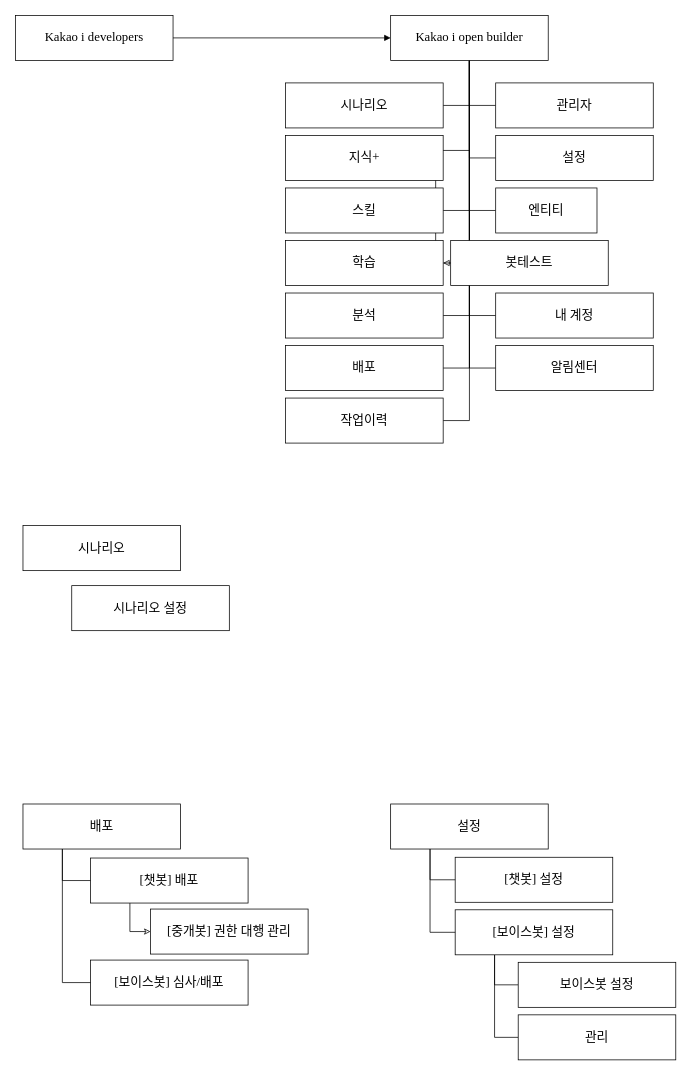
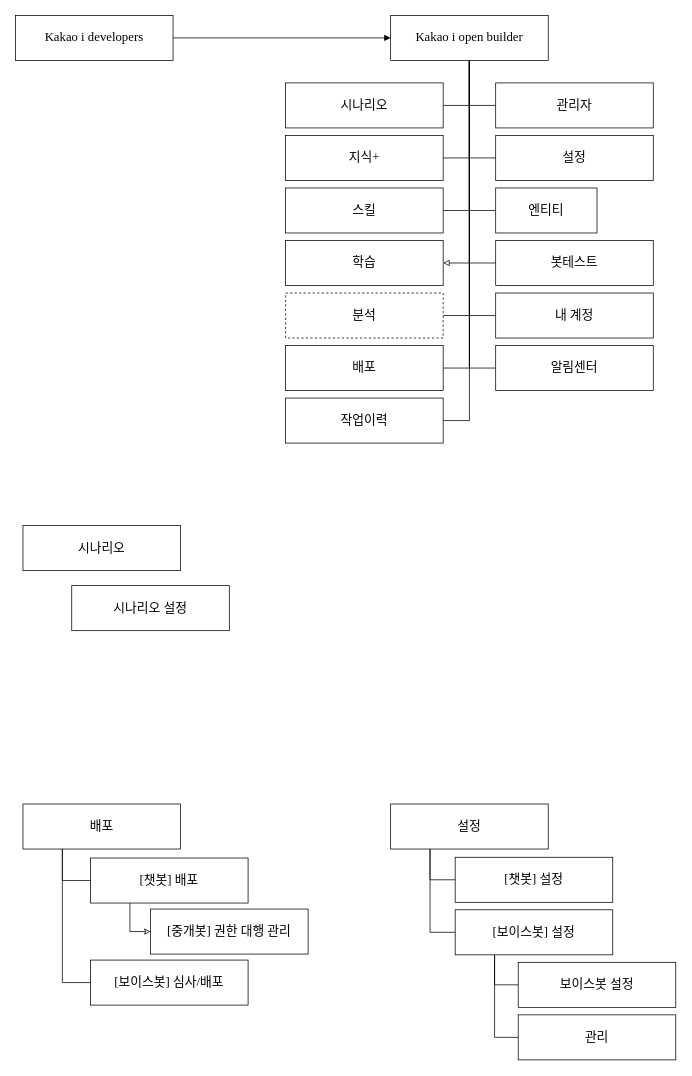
  <mxCell id="0" />
  <mxCell id="1" parent="0" />
  <mxCell id="2" style="edgeStyle=orthogonalEdgeStyle;rounded=0;orthogonalLoop=1;jettySize=auto;html=1;exitX=1;exitY=0.5;exitDx=0;exitDy=0;entryX=0;entryY=0.5;entryDx=0;entryDy=0;endArrow=block;endFill=1;fontFamily=Verdana;fontSize=17;" parent="1" source="3" target="17" edge="1"><mxGeometry relative="1" as="geometry" /></mxCell>
  <mxCell id="3" value="Kakao i developers" style="rounded=0;whiteSpace=wrap;html=1;fontFamily=Verdana;fontSize=17;" parent="1" vertex="1"><mxGeometry x="20" y="20" width="210" height="60" as="geometry" /></mxCell>
  <mxCell id="4" style="edgeStyle=orthogonalEdgeStyle;rounded=0;orthogonalLoop=1;jettySize=auto;html=1;exitX=0.5;exitY=1;exitDx=0;exitDy=0;entryX=1;entryY=0.5;entryDx=0;entryDy=0;endArrow=none;endFill=0;fontFamily=Verdana;fontSize=17;" parent="1" source="17" target="18" edge="1"><mxGeometry relative="1" as="geometry" /></mxCell>
  <mxCell id="5" style="edgeStyle=orthogonalEdgeStyle;rounded=0;orthogonalLoop=1;jettySize=auto;html=1;exitX=0.5;exitY=1;exitDx=0;exitDy=0;entryX=0;entryY=0.5;entryDx=0;entryDy=0;endArrow=none;endFill=0;fontFamily=Verdana;fontSize=17;" parent="1" source="17" target="25" edge="1"><mxGeometry relative="1" as="geometry" /></mxCell>
+ <mxCell id="6" style="edgeStyle=orthogonalEdgeStyle;rounded=0;orthogonalLoop=1;jettySize=auto;html=1;exitX=0.5;exitY=1;exitDx=0;exitDy=0;entryX=1;entryY=0.5;entryDx=0;entryDy=0;endArrow=none;endFill=0;fontFamily=Verdana;fontSize=17;" parent="1" source="17" target="19" edge="1"><mxGeometry relative="1" as="geometry" /></mxCell>
  <mxCell id="7" style="edgeStyle=orthogonalEdgeStyle;rounded=0;orthogonalLoop=1;jettySize=auto;html=1;exitX=0.5;exitY=1;exitDx=0;exitDy=0;entryX=0;entryY=0.5;entryDx=0;entryDy=0;endArrow=none;endFill=0;fontFamily=Verdana;fontSize=17;" parent="1" source="17" target="26" edge="1"><mxGeometry relative="1" as="geometry" /></mxCell>
  <mxCell id="8" style="edgeStyle=orthogonalEdgeStyle;rounded=0;orthogonalLoop=1;jettySize=auto;html=1;exitX=0.5;exitY=1;exitDx=0;exitDy=0;entryX=1;entryY=0.5;entryDx=0;entryDy=0;endArrow=none;endFill=0;fontFamily=Verdana;fontSize=17;" parent="1" source="17" target="20" edge="1"><mxGeometry relative="1" as="geometry" /></mxCell>
  <mxCell id="9" style="edgeStyle=orthogonalEdgeStyle;rounded=0;orthogonalLoop=1;jettySize=auto;html=1;exitX=0.5;exitY=1;exitDx=0;exitDy=0;entryX=0;entryY=0.5;entryDx=0;entryDy=0;endArrow=none;endFill=0;fontFamily=Verdana;fontSize=17;" parent="1" source="17" target="27" edge="1"><mxGeometry relative="1" as="geometry" /></mxCell>
  <mxCell id="10" style="edgeStyle=orthogonalEdgeStyle;rounded=0;orthogonalLoop=1;jettySize=auto;html=1;exitX=0.5;exitY=1;exitDx=0;exitDy=0;entryX=1;entryY=0.5;entryDx=0;entryDy=0;endArrow=block;endFill=0;fontFamily=Verdana;fontSize=17;" parent="1" source="17" target="21" edge="1"><mxGeometry relative="1" as="geometry" /></mxCell>
  <mxCell id="11" style="edgeStyle=orthogonalEdgeStyle;rounded=0;orthogonalLoop=1;jettySize=auto;html=1;exitX=0.5;exitY=1;exitDx=0;exitDy=0;entryX=0;entryY=0.5;entryDx=0;entryDy=0;endArrow=none;endFill=0;fontFamily=Verdana;fontSize=17;" parent="1" source="17" target="28" edge="1"><mxGeometry relative="1" as="geometry" /></mxCell>
  <mxCell id="12" style="edgeStyle=orthogonalEdgeStyle;rounded=0;orthogonalLoop=1;jettySize=auto;html=1;exitX=0.5;exitY=1;exitDx=0;exitDy=0;entryX=1;entryY=0.5;entryDx=0;entryDy=0;endArrow=none;endFill=0;fontFamily=Verdana;fontSize=17;" parent="1" source="17" target="22" edge="1"><mxGeometry relative="1" as="geometry" /></mxCell>
  <mxCell id="13" style="edgeStyle=orthogonalEdgeStyle;rounded=0;orthogonalLoop=1;jettySize=auto;html=1;exitX=0.5;exitY=1;exitDx=0;exitDy=0;entryX=0;entryY=0.5;entryDx=0;entryDy=0;endArrow=none;endFill=0;fontFamily=Verdana;fontSize=17;" parent="1" source="17" target="29" edge="1"><mxGeometry relative="1" as="geometry" /></mxCell>
  <mxCell id="14" style="edgeStyle=orthogonalEdgeStyle;rounded=0;orthogonalLoop=1;jettySize=auto;html=1;exitX=0.5;exitY=1;exitDx=0;exitDy=0;entryX=1;entryY=0.5;entryDx=0;entryDy=0;endArrow=none;endFill=0;fontFamily=Verdana;fontSize=17;" parent="1" source="17" target="23" edge="1"><mxGeometry relative="1" as="geometry" /></mxCell>
  <mxCell id="15" style="edgeStyle=orthogonalEdgeStyle;rounded=0;orthogonalLoop=1;jettySize=auto;html=1;exitX=0.5;exitY=1;exitDx=0;exitDy=0;entryX=0;entryY=0.5;entryDx=0;entryDy=0;endArrow=none;endFill=0;fontFamily=Verdana;fontSize=17;" parent="1" source="17" target="30" edge="1"><mxGeometry relative="1" as="geometry" /></mxCell>
  <mxCell id="16" style="edgeStyle=orthogonalEdgeStyle;rounded=0;orthogonalLoop=1;jettySize=auto;html=1;exitX=0.5;exitY=1;exitDx=0;exitDy=0;entryX=1;entryY=0.5;entryDx=0;entryDy=0;endArrow=none;endFill=0;fontFamily=Verdana;fontSize=17;" parent="1" source="17" target="24" edge="1"><mxGeometry relative="1" as="geometry" /></mxCell>
  <mxCell id="17" value="Kakao i open builder" style="rounded=0;whiteSpace=wrap;html=1;fontFamily=Verdana;fontSize=17;" parent="1" vertex="1"><mxGeometry x="520" y="20" width="210" height="60" as="geometry" /></mxCell>
  <mxCell id="18" value="시나리오&lt;br style=&quot;font-size: 17px;&quot;&gt;" style="rounded=0;whiteSpace=wrap;html=1;fontFamily=Verdana;fontSize=17;" parent="1" vertex="1"><mxGeometry x="380" y="110" width="210" height="60" as="geometry" /></mxCell>
  <mxCell id="19" value="지식+&lt;br style=&quot;font-size: 17px&quot;&gt;" style="rounded=0;whiteSpace=wrap;html=1;fontFamily=Verdana;fontSize=17;" parent="1" vertex="1"><mxGeometry x="380" y="180" width="210" height="60" as="geometry" /></mxCell>
  <mxCell id="20" value="스킬&lt;br style=&quot;font-size: 17px&quot;&gt;" style="rounded=0;whiteSpace=wrap;html=1;fontFamily=Verdana;fontSize=17;" parent="1" vertex="1"><mxGeometry x="380" y="250" width="210" height="60" as="geometry" /></mxCell>
  <mxCell id="21" value="학습&lt;br style=&quot;font-size: 17px&quot;&gt;" style="rounded=0;whiteSpace=wrap;html=1;fontFamily=Verdana;fontSize=17;" parent="1" vertex="1"><mxGeometry x="380" y="320" width="210" height="60" as="geometry" /></mxCell>
- <mxCell id="22" value="분석&lt;br style=&quot;font-size: 17px&quot;&gt;" style="rounded=0;whiteSpace=wrap;html=1;fontFamily=Verdana;fontSize=17;" parent="1" vertex="1"><mxGeometry x="380" y="390" width="210" height="60" as="geometry" /></mxCell>
+ <mxCell id="22" value="분석&lt;br style=&quot;font-size: 17px&quot;&gt;" style="rounded=0;whiteSpace=wrap;html=1;fontFamily=Verdana;fontSize=17;dashed=1;" parent="1" vertex="1"><mxGeometry x="380" y="390" width="210" height="60" as="geometry" /></mxCell>
  <mxCell id="23" value="배포&lt;br style=&quot;font-size: 17px&quot;&gt;" style="rounded=0;whiteSpace=wrap;html=1;fontFamily=Verdana;fontSize=17;" parent="1" vertex="1"><mxGeometry x="380" y="460" width="210" height="60" as="geometry" /></mxCell>
  <mxCell id="24" value="작업이력&lt;br style=&quot;font-size: 17px&quot;&gt;" style="rounded=0;whiteSpace=wrap;html=1;fontFamily=Verdana;fontSize=17;" parent="1" vertex="1"><mxGeometry x="380" y="530" width="210" height="60" as="geometry" /></mxCell>
  <mxCell id="25" value="관리자&lt;br style=&quot;font-size: 17px&quot;&gt;" style="rounded=0;whiteSpace=wrap;html=1;fontFamily=Verdana;fontSize=17;" parent="1" vertex="1"><mxGeometry x="660" y="110" width="210" height="60" as="geometry" /></mxCell>
  <mxCell id="26" value="설정&lt;br style=&quot;font-size: 17px&quot;&gt;" style="rounded=0;whiteSpace=wrap;html=1;fontFamily=Verdana;fontSize=17;" parent="1" vertex="1"><mxGeometry x="660" y="180" width="210" height="60" as="geometry" /></mxCell>
  <mxCell id="27" value="엔티티&lt;br style=&quot;font-size: 17px&quot;&gt;" style="rounded=0;whiteSpace=wrap;html=1;fontFamily=Verdana;fontSize=17;" parent="1" vertex="1"><mxGeometry x="660" y="250" width="135" height="60" as="geometry" /></mxCell>
- <mxCell id="28" value="봇테스트&lt;br style=&quot;font-size: 17px&quot;&gt;" style="rounded=0;whiteSpace=wrap;html=1;fontFamily=Verdana;fontSize=17;" parent="1" vertex="1"><mxGeometry x="600" y="320" width="210" height="60" as="geometry" /></mxCell>
+ <mxCell id="28" value="봇테스트&lt;br style=&quot;font-size: 17px&quot;&gt;" style="rounded=0;whiteSpace=wrap;html=1;fontFamily=Verdana;fontSize=17;" parent="1" vertex="1"><mxGeometry x="660" y="320" width="210" height="60" as="geometry" /></mxCell>
  <mxCell id="29" value="내 계정&lt;br style=&quot;font-size: 17px&quot;&gt;" style="rounded=0;whiteSpace=wrap;html=1;fontFamily=Verdana;fontSize=17;" parent="1" vertex="1"><mxGeometry x="660" y="390" width="210" height="60" as="geometry" /></mxCell>
  <mxCell id="30" value="알림센터&lt;br style=&quot;font-size: 17px&quot;&gt;" style="rounded=0;whiteSpace=wrap;html=1;fontFamily=Verdana;fontSize=17;" parent="1" vertex="1"><mxGeometry x="660" y="460" width="210" height="60" as="geometry" /></mxCell>
  <mxCell id="31" style="edgeStyle=orthogonalEdgeStyle;rounded=0;orthogonalLoop=1;jettySize=auto;html=1;exitX=0.25;exitY=1;exitDx=0;exitDy=0;entryX=0;entryY=0.5;entryDx=0;entryDy=0;endArrow=classic;endFill=0;fontFamily=Verdana;fontSize=17;" parent="1" source="32" target="33" edge="1"><mxGeometry relative="1" as="geometry" /></mxCell>
  <mxCell id="32" value="[챗봇] 배포&lt;br style=&quot;font-size: 17px&quot;&gt;" style="rounded=0;whiteSpace=wrap;html=1;fontFamily=Verdana;fontSize=17;" parent="1" vertex="1"><mxGeometry x="120" y="1143" width="210" height="60" as="geometry" /></mxCell>
  <mxCell id="33" value="[중개봇] 권한 대행 관리&lt;br style=&quot;font-size: 17px&quot;&gt;" style="rounded=0;whiteSpace=wrap;html=1;fontFamily=Verdana;fontSize=17;" parent="1" vertex="1"><mxGeometry x="200" y="1211" width="210" height="60" as="geometry" /></mxCell>
  <mxCell id="34" style="edgeStyle=orthogonalEdgeStyle;rounded=0;orthogonalLoop=1;jettySize=auto;html=1;exitX=0.25;exitY=1;exitDx=0;exitDy=0;entryX=0;entryY=0.5;entryDx=0;entryDy=0;endArrow=none;endFill=0;fontFamily=Verdana;fontSize=17;" parent="1" source="36" target="37" edge="1"><mxGeometry relative="1" as="geometry" /></mxCell>
  <mxCell id="35" style="edgeStyle=orthogonalEdgeStyle;rounded=0;orthogonalLoop=1;jettySize=auto;html=1;exitX=0.25;exitY=1;exitDx=0;exitDy=0;entryX=0;entryY=0.5;entryDx=0;entryDy=0;endArrow=none;endFill=0;fontFamily=Verdana;fontSize=17;" parent="1" source="36" target="38" edge="1"><mxGeometry relative="1" as="geometry" /></mxCell>
  <mxCell id="36" value="[보이스봇] 설정&lt;br style=&quot;font-size: 17px&quot;&gt;" style="rounded=0;whiteSpace=wrap;html=1;fontFamily=Verdana;fontSize=17;" parent="1" vertex="1"><mxGeometry x="606" y="1212" width="210" height="60" as="geometry" /></mxCell>
  <mxCell id="37" value="보이스봇 설정&lt;br style=&quot;font-size: 17px&quot;&gt;" style="rounded=0;whiteSpace=wrap;html=1;fontFamily=Verdana;fontSize=17;" parent="1" vertex="1"><mxGeometry x="690" y="1282" width="210" height="60" as="geometry" /></mxCell>
  <mxCell id="38" value="관리&lt;br style=&quot;font-size: 17px&quot;&gt;" style="rounded=0;whiteSpace=wrap;html=1;fontFamily=Verdana;fontSize=17;" parent="1" vertex="1"><mxGeometry x="690" y="1352" width="210" height="60" as="geometry" /></mxCell>
  <mxCell id="39" value="[챗봇] 설정&lt;br style=&quot;font-size: 17px&quot;&gt;" style="rounded=0;whiteSpace=wrap;html=1;fontFamily=Verdana;fontSize=17;" parent="1" vertex="1"><mxGeometry x="606" y="1142" width="210" height="60" as="geometry" /></mxCell>
  <mxCell id="40" style="edgeStyle=orthogonalEdgeStyle;rounded=0;orthogonalLoop=1;jettySize=auto;html=1;exitX=0.25;exitY=1;exitDx=0;exitDy=0;entryX=0;entryY=0.5;entryDx=0;entryDy=0;endArrow=none;endFill=0;fontFamily=Verdana;fontSize=17;" parent="1" source="42" target="39" edge="1"><mxGeometry relative="1" as="geometry" /></mxCell>
  <mxCell id="41" style="edgeStyle=orthogonalEdgeStyle;rounded=0;orthogonalLoop=1;jettySize=auto;html=1;exitX=0.25;exitY=1;exitDx=0;exitDy=0;endArrow=none;endFill=0;fontFamily=Verdana;fontSize=17;entryX=0;entryY=0.5;entryDx=0;entryDy=0;" parent="1" source="42" target="36" edge="1"><mxGeometry relative="1" as="geometry"><mxPoint x="580" y="1261" as="targetPoint" /></mxGeometry></mxCell>
  <mxCell id="42" value="설정&lt;br style=&quot;font-size: 17px&quot;&gt;" style="rounded=0;whiteSpace=wrap;html=1;fontFamily=Verdana;fontSize=17;" parent="1" vertex="1"><mxGeometry x="520" y="1071" width="210" height="60" as="geometry" /></mxCell>
  <mxCell id="43" value="[보이스봇] 심사/배포&lt;br style=&quot;font-size: 17px&quot;&gt;" style="rounded=0;whiteSpace=wrap;html=1;fontFamily=Verdana;fontSize=17;" parent="1" vertex="1"><mxGeometry x="120" y="1279" width="210" height="60" as="geometry" /></mxCell>
  <mxCell id="44" style="edgeStyle=orthogonalEdgeStyle;rounded=0;orthogonalLoop=1;jettySize=auto;html=1;exitX=0.25;exitY=1;exitDx=0;exitDy=0;entryX=0;entryY=0.5;entryDx=0;entryDy=0;endArrow=none;endFill=0;fontFamily=Verdana;fontSize=17;" parent="1" source="46" target="32" edge="1"><mxGeometry relative="1" as="geometry" /></mxCell>
  <mxCell id="45" style="edgeStyle=orthogonalEdgeStyle;rounded=0;orthogonalLoop=1;jettySize=auto;html=1;exitX=0.25;exitY=1;exitDx=0;exitDy=0;entryX=0;entryY=0.5;entryDx=0;entryDy=0;endArrow=none;endFill=0;fontFamily=Verdana;fontSize=17;" parent="1" source="46" target="43" edge="1"><mxGeometry relative="1" as="geometry" /></mxCell>
  <mxCell id="46" value="배포&lt;br style=&quot;font-size: 17px&quot;&gt;" style="rounded=0;whiteSpace=wrap;html=1;fontFamily=Verdana;fontSize=17;" parent="1" vertex="1"><mxGeometry x="30" y="1071" width="210" height="60" as="geometry" /></mxCell>
  <mxCell id="47" value="시나리오&lt;br style=&quot;font-size: 17px;&quot;&gt;" style="rounded=0;whiteSpace=wrap;html=1;fontFamily=Verdana;fontSize=17;" vertex="1" parent="1"><mxGeometry x="30" y="700" width="210" height="60" as="geometry" /></mxCell>
  <mxCell id="48" value="시나리오 설정&lt;br style=&quot;font-size: 17px&quot;&gt;" style="rounded=0;whiteSpace=wrap;html=1;fontFamily=Verdana;fontSize=17;" vertex="1" parent="1"><mxGeometry x="95" y="780" width="210" height="60" as="geometry" /></mxCell>
